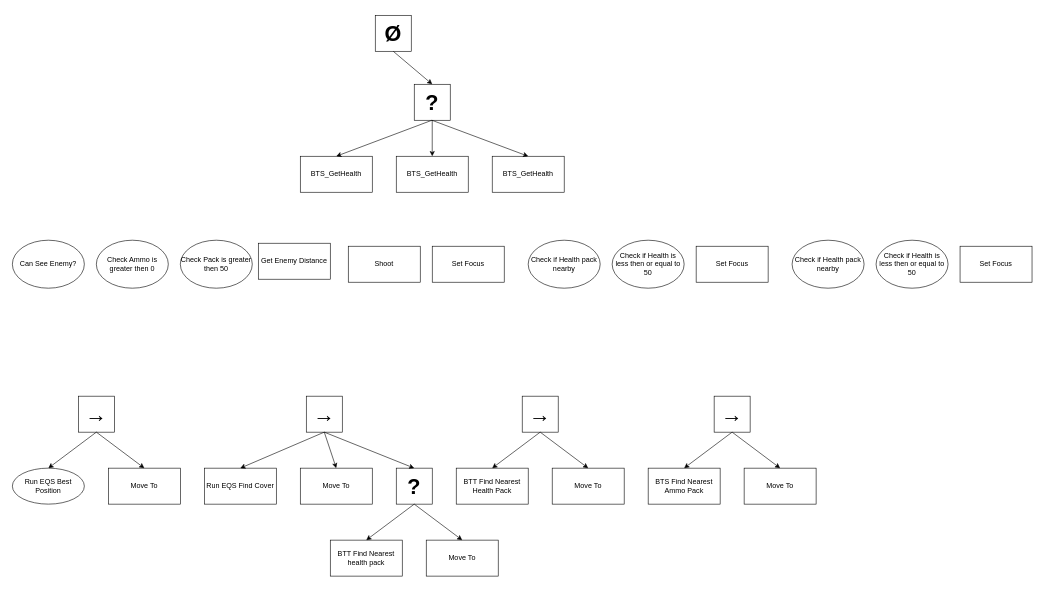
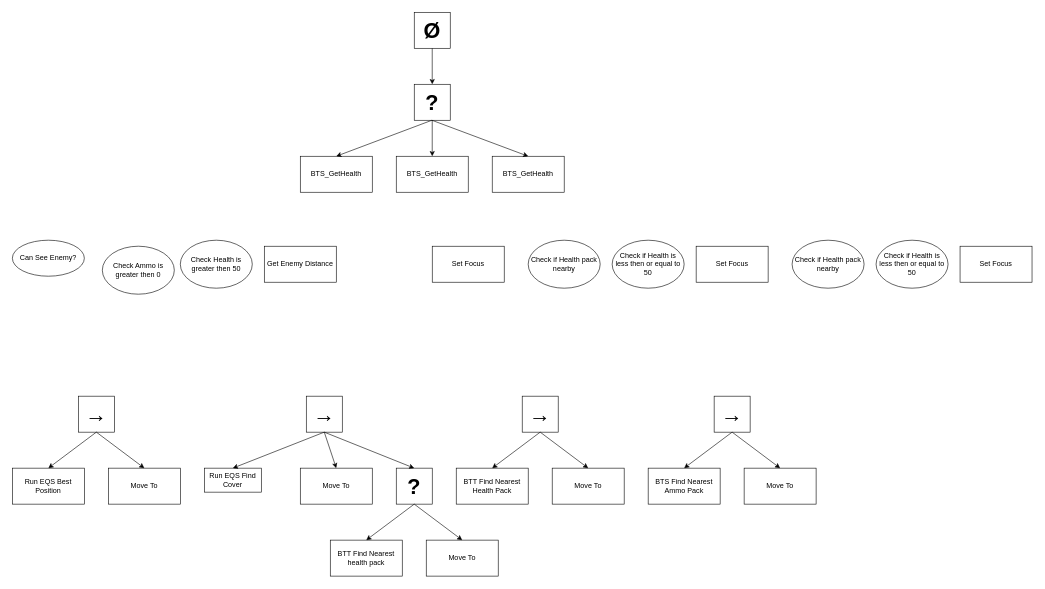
  <mxCell id="0" />
  <mxCell id="1" parent="0" />
- <mxCell id="2" value="&lt;font style=&quot;font-size: 36px;&quot;&gt;&lt;b&gt;Ø&lt;/b&gt;&lt;/font&gt;" style="whiteSpace=wrap;html=1;aspect=fixed;" vertex="1" parent="1"><mxGeometry x="625" y="25" width="60" height="60" as="geometry" /></mxCell>
+ <mxCell id="2" value="&lt;font style=&quot;font-size: 36px;&quot;&gt;&lt;b&gt;Ø&lt;/b&gt;&lt;/font&gt;" style="whiteSpace=wrap;html=1;aspect=fixed;" vertex="1" parent="1"><mxGeometry x="690" y="20" width="60" height="60" as="geometry" /></mxCell>
  <mxCell id="3" value="&lt;font style=&quot;font-size: 36px;&quot;&gt;&lt;b&gt;?&lt;/b&gt;&lt;/font&gt;" style="whiteSpace=wrap;html=1;aspect=fixed;" vertex="1" parent="1"><mxGeometry x="690" y="140" width="60" height="60" as="geometry" /></mxCell>
  <mxCell id="4" value="&lt;font style=&quot;font-size: 36px;&quot;&gt;&lt;b&gt;→&lt;/b&gt;&lt;/font&gt;" style="whiteSpace=wrap;html=1;aspect=fixed;" vertex="1" parent="1"><mxGeometry x="130" y="660" width="60" height="60" as="geometry" /></mxCell>
  <mxCell id="5" value="" style="endArrow=classic;html=1;rounded=0;exitX=0.5;exitY=1;exitDx=0;exitDy=0;" edge="1" parent="1" source="2"><mxGeometry width="50" height="50" relative="1" as="geometry"><mxPoint x="720" y="50" as="sourcePoint" /><mxPoint x="720" y="140" as="targetPoint" /></mxGeometry></mxCell>
  <mxCell id="6" value="" style="endArrow=classic;html=1;rounded=0;" edge="1" parent="1"><mxGeometry width="50" height="50" relative="1" as="geometry"><mxPoint x="720" y="200" as="sourcePoint" /><mxPoint x="720" y="260" as="targetPoint" /></mxGeometry></mxCell>
  <mxCell id="7" value="BTS_GetHealth" style="rounded=0;whiteSpace=wrap;html=1;" vertex="1" parent="1"><mxGeometry x="660" y="260" width="120" height="60" as="geometry" /></mxCell>
  <mxCell id="8" value="BTS_GetHealth" style="rounded=0;whiteSpace=wrap;html=1;" vertex="1" parent="1"><mxGeometry x="500" y="260" width="120" height="60" as="geometry" /></mxCell>
  <mxCell id="9" value="BTS_GetHealth" style="rounded=0;whiteSpace=wrap;html=1;" vertex="1" parent="1"><mxGeometry x="820" y="260" width="120" height="60" as="geometry" /></mxCell>
  <mxCell id="10" value="" style="endArrow=classic;html=1;rounded=0;entryX=0.5;entryY=0;entryDx=0;entryDy=0;" edge="1" parent="1" target="9"><mxGeometry width="50" height="50" relative="1" as="geometry"><mxPoint x="719.5" y="200" as="sourcePoint" /><mxPoint x="719.5" y="260" as="targetPoint" /></mxGeometry></mxCell>
  <mxCell id="11" value="" style="endArrow=classic;html=1;rounded=0;entryX=0.5;entryY=0;entryDx=0;entryDy=0;" edge="1" parent="1" target="8"><mxGeometry width="50" height="50" relative="1" as="geometry"><mxPoint x="719.5" y="200" as="sourcePoint" /><mxPoint x="719.5" y="260" as="targetPoint" /></mxGeometry></mxCell>
- <mxCell id="12" value="Run EQS Best Position" style="ellipse;whiteSpace=wrap;html=1;" vertex="1" parent="1"><mxGeometry x="20" y="780" width="120" height="60" as="geometry" /></mxCell>
+ <mxCell id="12" value="Run EQS Best Position" style="rounded=0;whiteSpace=wrap;html=1;" vertex="1" parent="1"><mxGeometry x="20" y="780" width="120" height="60" as="geometry" /></mxCell>
  <mxCell id="13" value="Move To" style="rounded=0;whiteSpace=wrap;html=1;" vertex="1" parent="1"><mxGeometry x="180" y="780" width="120" height="60" as="geometry" /></mxCell>
  <mxCell id="14" value="" style="endArrow=classic;html=1;rounded=0;entryX=0.5;entryY=0;entryDx=0;entryDy=0;exitX=0.5;exitY=1;exitDx=0;exitDy=0;" edge="1" parent="1" source="4" target="13"><mxGeometry width="50" height="50" relative="1" as="geometry"><mxPoint x="140" y="720" as="sourcePoint" /><mxPoint x="190" y="670" as="targetPoint" /></mxGeometry></mxCell>
  <mxCell id="15" value="" style="endArrow=classic;html=1;rounded=0;entryX=0.5;entryY=0;entryDx=0;entryDy=0;exitX=0.5;exitY=1;exitDx=0;exitDy=0;" edge="1" parent="1" source="4" target="12"><mxGeometry width="50" height="50" relative="1" as="geometry"><mxPoint x="140" y="720" as="sourcePoint" /><mxPoint x="230" y="780" as="targetPoint" /></mxGeometry></mxCell>
  <mxCell id="16" value="&lt;font style=&quot;font-size: 36px;&quot;&gt;&lt;b&gt;→&lt;/b&gt;&lt;/font&gt;" style="whiteSpace=wrap;html=1;aspect=fixed;" vertex="1" parent="1"><mxGeometry x="510" y="660" width="60" height="60" as="geometry" /></mxCell>
- <mxCell id="17" value="Run EQS Find Cover" style="rounded=0;whiteSpace=wrap;html=1;" vertex="1" parent="1"><mxGeometry x="340" y="780" width="120" height="60" as="geometry" /></mxCell>
+ <mxCell id="17" value="Run EQS Find Cover" style="rounded=0;whiteSpace=wrap;html=1;" vertex="1" parent="1"><mxGeometry x="340" y="780" width="95" height="40" as="geometry" /></mxCell>
  <mxCell id="18" value="Move To" style="rounded=0;whiteSpace=wrap;html=1;" vertex="1" parent="1"><mxGeometry x="500" y="780" width="120" height="60" as="geometry" /></mxCell>
  <mxCell id="19" value="" style="endArrow=classic;html=1;rounded=0;entryX=0.5;entryY=0;entryDx=0;entryDy=0;" edge="1" parent="1" target="18"><mxGeometry width="50" height="50" relative="1" as="geometry"><mxPoint x="540" y="720" as="sourcePoint" /><mxPoint x="590" y="670" as="targetPoint" /></mxGeometry></mxCell>
  <mxCell id="20" value="" style="endArrow=classic;html=1;rounded=0;entryX=0.5;entryY=0;entryDx=0;entryDy=0;" edge="1" parent="1" target="17"><mxGeometry width="50" height="50" relative="1" as="geometry"><mxPoint x="540" y="720" as="sourcePoint" /><mxPoint x="630" y="780" as="targetPoint" /></mxGeometry></mxCell>
  <mxCell id="21" value="&lt;font style=&quot;font-size: 36px;&quot;&gt;&lt;b&gt;?&lt;/b&gt;&lt;/font&gt;" style="whiteSpace=wrap;html=1;aspect=fixed;" vertex="1" parent="1"><mxGeometry x="660" y="780" width="60" height="60" as="geometry" /></mxCell>
  <mxCell id="22" value="" style="endArrow=classic;html=1;rounded=0;entryX=0.5;entryY=0;entryDx=0;entryDy=0;" edge="1" parent="1" target="21"><mxGeometry width="50" height="50" relative="1" as="geometry"><mxPoint x="540" y="720" as="sourcePoint" /><mxPoint x="570" y="780" as="targetPoint" /></mxGeometry></mxCell>
  <mxCell id="23" value="BTT Find Nearest health pack" style="rounded=0;whiteSpace=wrap;html=1;" vertex="1" parent="1"><mxGeometry x="550" y="900" width="120" height="60" as="geometry" /></mxCell>
  <mxCell id="24" value="Move To" style="rounded=0;whiteSpace=wrap;html=1;" vertex="1" parent="1"><mxGeometry x="710" y="900" width="120" height="60" as="geometry" /></mxCell>
  <mxCell id="25" value="" style="endArrow=classic;html=1;rounded=0;entryX=0.5;entryY=0;entryDx=0;entryDy=0;" edge="1" parent="1" target="24"><mxGeometry width="50" height="50" relative="1" as="geometry"><mxPoint x="690" y="840" as="sourcePoint" /><mxPoint x="740" y="790" as="targetPoint" /></mxGeometry></mxCell>
  <mxCell id="26" value="" style="endArrow=classic;html=1;rounded=0;entryX=0.5;entryY=0;entryDx=0;entryDy=0;" edge="1" parent="1" target="23"><mxGeometry width="50" height="50" relative="1" as="geometry"><mxPoint x="690" y="840" as="sourcePoint" /><mxPoint x="780" y="900" as="targetPoint" /></mxGeometry></mxCell>
  <mxCell id="27" value="&lt;font style=&quot;font-size: 36px;&quot;&gt;&lt;b&gt;→&lt;/b&gt;&lt;/font&gt;" style="whiteSpace=wrap;html=1;aspect=fixed;" vertex="1" parent="1"><mxGeometry x="870" y="660" width="60" height="60" as="geometry" /></mxCell>
  <mxCell id="28" value="BTT Find Nearest Health Pack" style="rounded=0;whiteSpace=wrap;html=1;" vertex="1" parent="1"><mxGeometry x="760" y="780" width="120" height="60" as="geometry" /></mxCell>
  <mxCell id="29" value="Move To" style="rounded=0;whiteSpace=wrap;html=1;" vertex="1" parent="1"><mxGeometry x="920" y="780" width="120" height="60" as="geometry" /></mxCell>
  <mxCell id="30" value="" style="endArrow=classic;html=1;rounded=0;entryX=0.5;entryY=0;entryDx=0;entryDy=0;" edge="1" parent="1" target="29"><mxGeometry width="50" height="50" relative="1" as="geometry"><mxPoint x="900" y="720" as="sourcePoint" /><mxPoint x="950" y="670" as="targetPoint" /></mxGeometry></mxCell>
  <mxCell id="31" value="" style="endArrow=classic;html=1;rounded=0;entryX=0.5;entryY=0;entryDx=0;entryDy=0;" edge="1" parent="1" target="28"><mxGeometry width="50" height="50" relative="1" as="geometry"><mxPoint x="900" y="720" as="sourcePoint" /><mxPoint x="990" y="780" as="targetPoint" /></mxGeometry></mxCell>
  <mxCell id="32" value="&lt;font style=&quot;font-size: 36px;&quot;&gt;&lt;b&gt;→&lt;/b&gt;&lt;/font&gt;" style="whiteSpace=wrap;html=1;aspect=fixed;" vertex="1" parent="1"><mxGeometry x="1190" y="660" width="60" height="60" as="geometry" /></mxCell>
  <mxCell id="33" value="BTS Find Nearest Ammo Pack" style="rounded=0;whiteSpace=wrap;html=1;" vertex="1" parent="1"><mxGeometry x="1080" y="780" width="120" height="60" as="geometry" /></mxCell>
  <mxCell id="34" value="Move To" style="rounded=0;whiteSpace=wrap;html=1;" vertex="1" parent="1"><mxGeometry x="1240" y="780" width="120" height="60" as="geometry" /></mxCell>
  <mxCell id="35" value="" style="endArrow=classic;html=1;rounded=0;entryX=0.5;entryY=0;entryDx=0;entryDy=0;" edge="1" parent="1" target="34"><mxGeometry width="50" height="50" relative="1" as="geometry"><mxPoint x="1220" y="720" as="sourcePoint" /><mxPoint x="1270" y="670" as="targetPoint" /></mxGeometry></mxCell>
  <mxCell id="36" value="" style="endArrow=classic;html=1;rounded=0;entryX=0.5;entryY=0;entryDx=0;entryDy=0;" edge="1" parent="1" target="33"><mxGeometry width="50" height="50" relative="1" as="geometry"><mxPoint x="1220" y="720" as="sourcePoint" /><mxPoint x="1310" y="780" as="targetPoint" /></mxGeometry></mxCell>
- <mxCell id="37" value="Get Enemy Distance" style="rounded=0;whiteSpace=wrap;html=1;" vertex="1" parent="1"><mxGeometry x="430" y="405" width="120" height="60" as="geometry" /></mxCell>
- <mxCell id="38" value="Can See Enemy?" style="ellipse;whiteSpace=wrap;html=1;" vertex="1" parent="1"><mxGeometry x="20" y="400" width="120" height="80" as="geometry" /></mxCell>
- <mxCell id="39" value="Check Ammo is greater then 0" style="ellipse;whiteSpace=wrap;html=1;" vertex="1" parent="1"><mxGeometry x="160" y="400" width="120" height="80" as="geometry" /></mxCell>
- <mxCell id="40" value="Check Pack is greater then 50" style="ellipse;whiteSpace=wrap;html=1;" vertex="1" parent="1"><mxGeometry x="300" y="400" width="120" height="80" as="geometry" /></mxCell>
- <mxCell id="41" value="Shoot" style="rounded=0;whiteSpace=wrap;html=1;" vertex="1" parent="1"><mxGeometry x="580" y="410" width="120" height="60" as="geometry" /></mxCell>
+ <mxCell id="37" value="Get Enemy Distance" style="rounded=0;whiteSpace=wrap;html=1;" vertex="1" parent="1"><mxGeometry x="440" y="410" width="120" height="60" as="geometry" /></mxCell>
+ <mxCell id="38" value="Can See Enemy?" style="ellipse;whiteSpace=wrap;html=1;" vertex="1" parent="1"><mxGeometry x="20" y="400" width="120" height="60" as="geometry" /></mxCell>
+ <mxCell id="39" value="Check Ammo is greater then 0" style="ellipse;whiteSpace=wrap;html=1;" vertex="1" parent="1"><mxGeometry x="170" y="410" width="120" height="80" as="geometry" /></mxCell>
+ <mxCell id="40" value="Check Health is greater then 50" style="ellipse;whiteSpace=wrap;html=1;" vertex="1" parent="1"><mxGeometry x="300" y="400" width="120" height="80" as="geometry" /></mxCell>
  <mxCell id="42" value="Set Focus" style="rounded=0;whiteSpace=wrap;html=1;" vertex="1" parent="1"><mxGeometry x="720" y="410" width="120" height="60" as="geometry" /></mxCell>
  <mxCell id="43" value="Set Focus" style="rounded=0;whiteSpace=wrap;html=1;" vertex="1" parent="1"><mxGeometry x="1160" y="410" width="120" height="60" as="geometry" /></mxCell>
  <mxCell id="44" value="Check if Health pack nearby" style="ellipse;whiteSpace=wrap;html=1;" vertex="1" parent="1"><mxGeometry x="880" y="400" width="120" height="80" as="geometry" /></mxCell>
  <mxCell id="45" value="Check if Health is less then or equal to 50" style="ellipse;whiteSpace=wrap;html=1;" vertex="1" parent="1"><mxGeometry x="1020" y="400" width="120" height="80" as="geometry" /></mxCell>
  <mxCell id="46" value="Set Focus" style="rounded=0;whiteSpace=wrap;html=1;" vertex="1" parent="1"><mxGeometry x="1600" y="410" width="120" height="60" as="geometry" /></mxCell>
  <mxCell id="47" value="Check if Health pack nearby" style="ellipse;whiteSpace=wrap;html=1;" vertex="1" parent="1"><mxGeometry x="1320" y="400" width="120" height="80" as="geometry" /></mxCell>
  <mxCell id="48" value="Check if Health is less then or equal to 50" style="ellipse;whiteSpace=wrap;html=1;" vertex="1" parent="1"><mxGeometry x="1460" y="400" width="120" height="80" as="geometry" /></mxCell>
